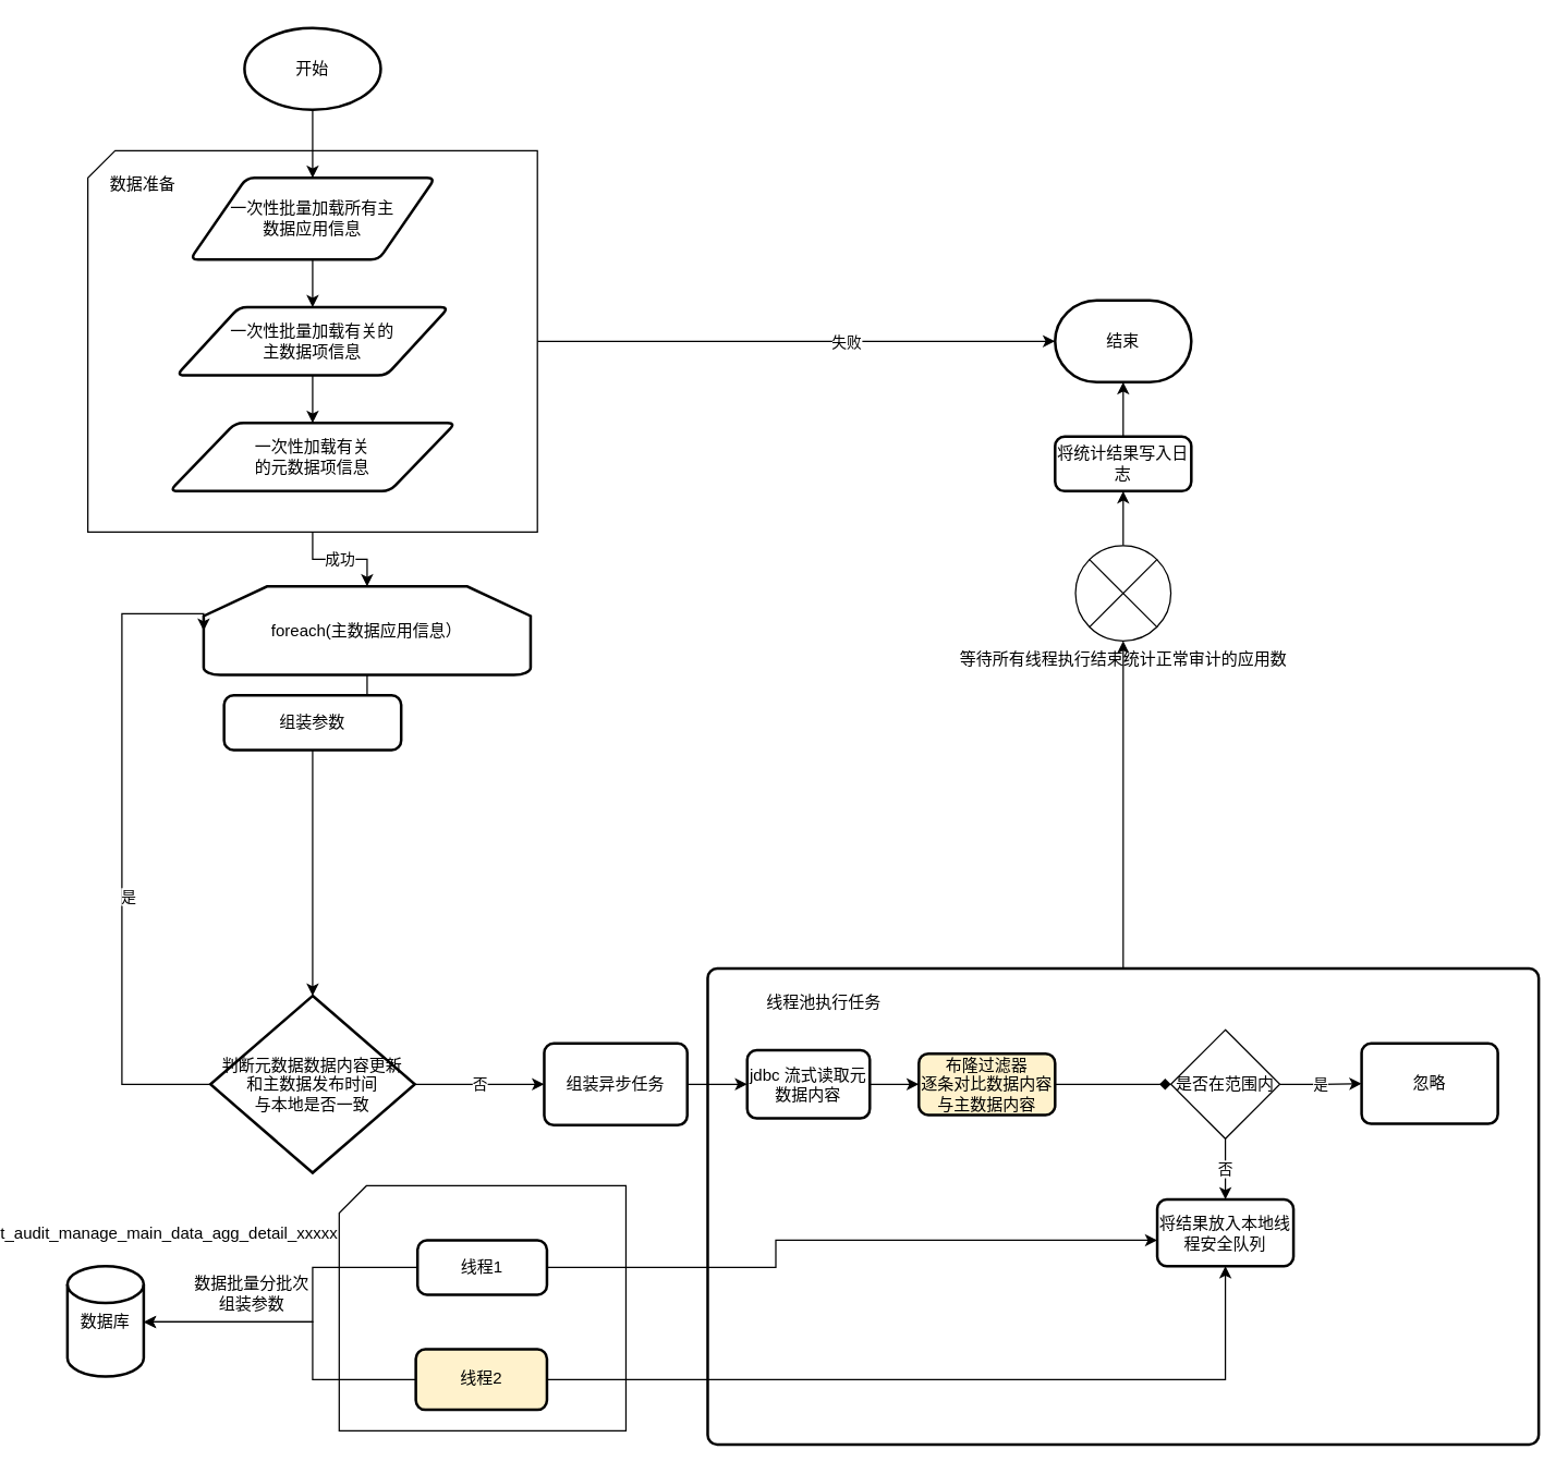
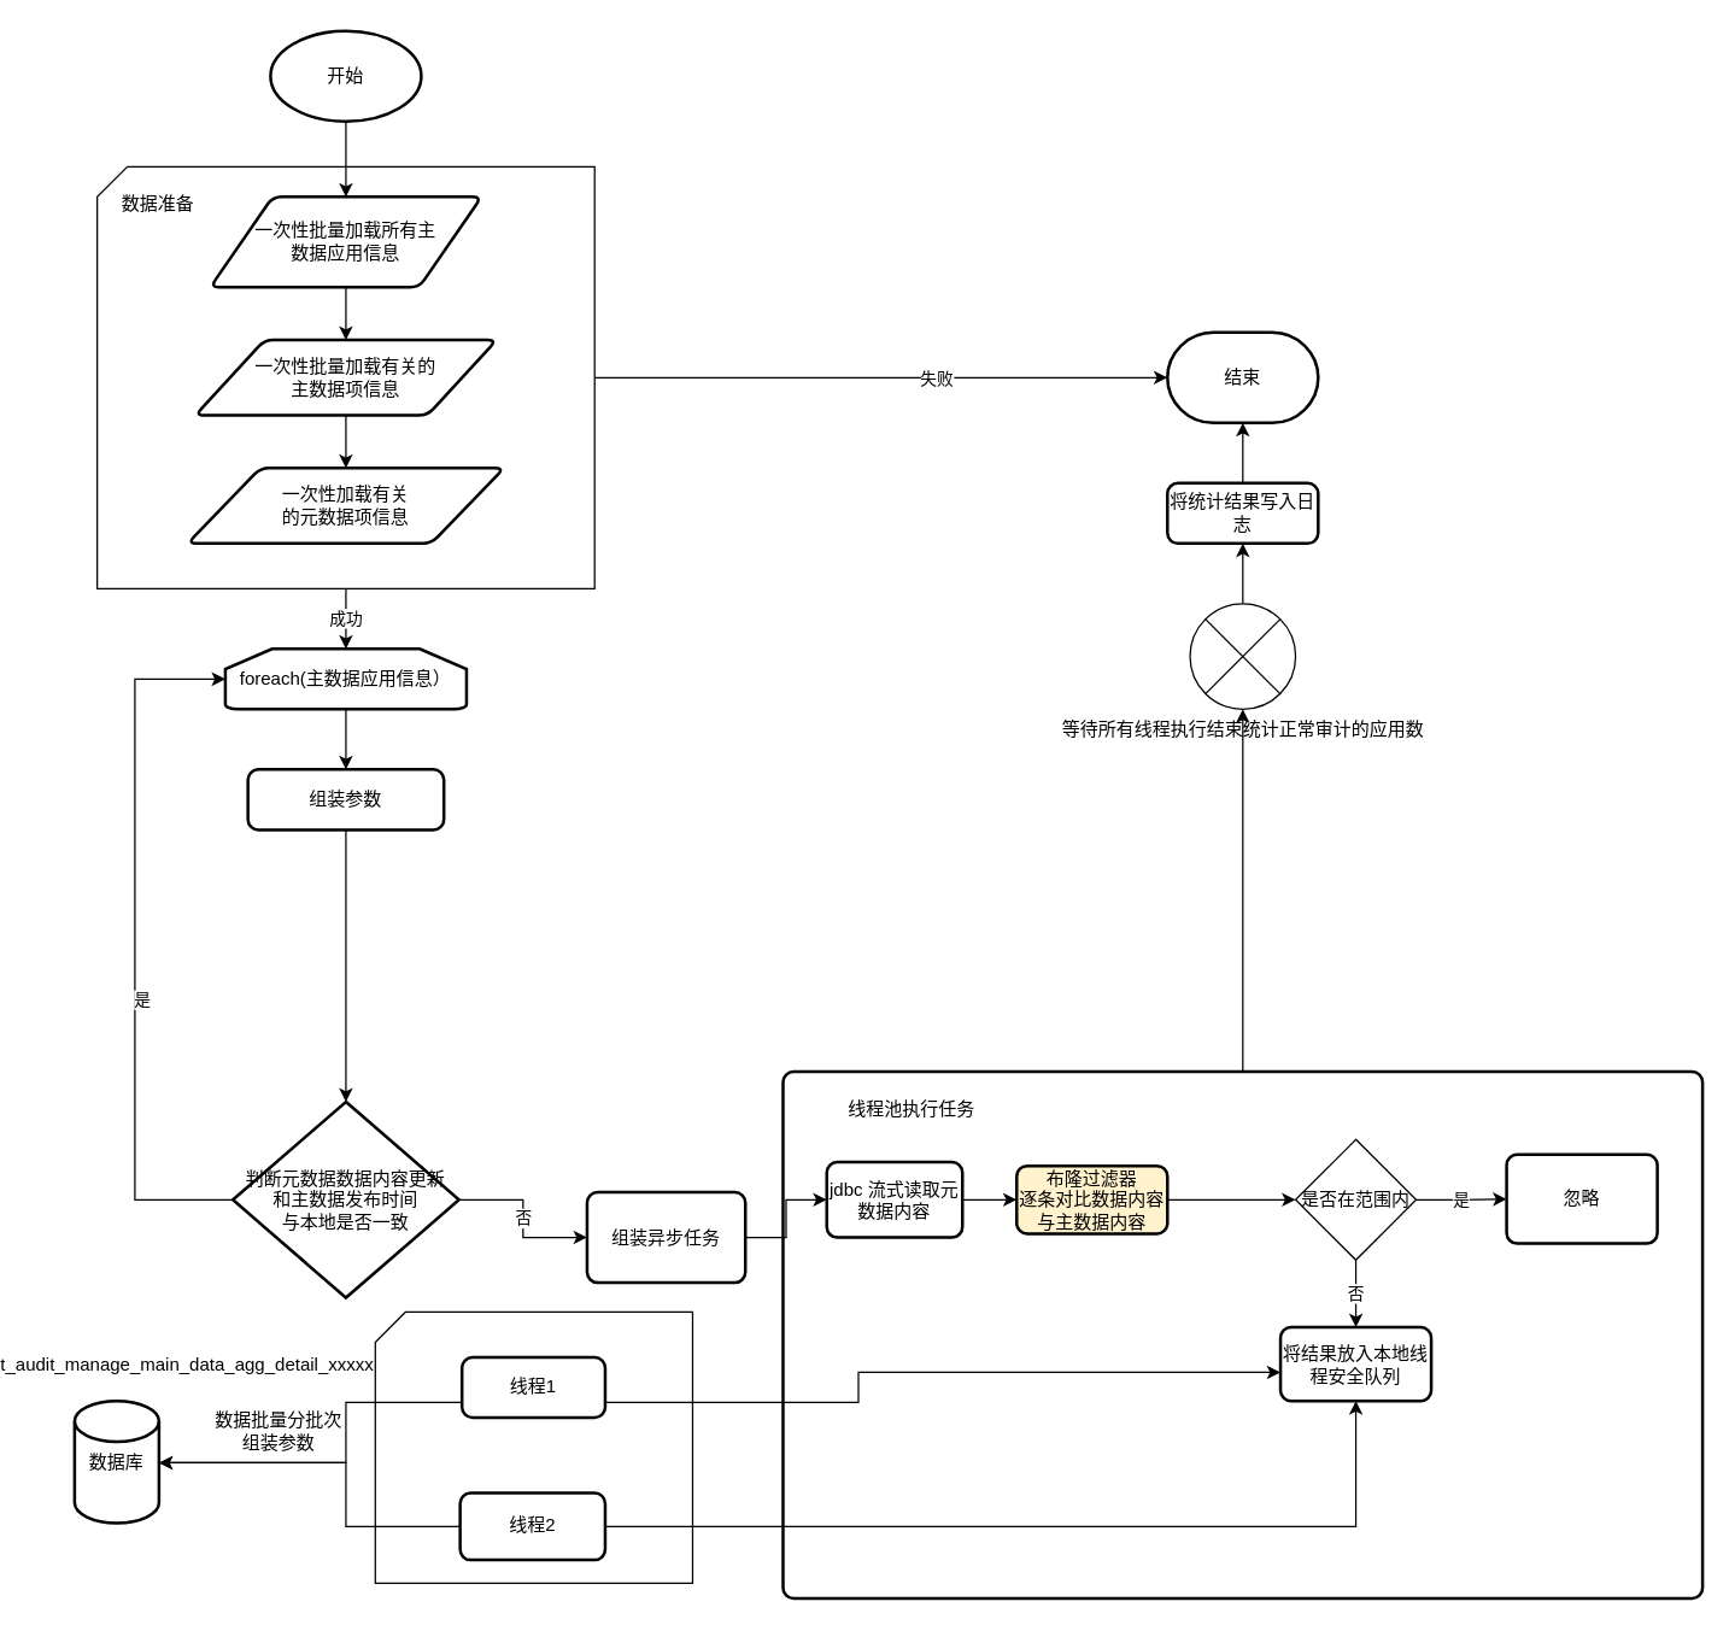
  <mxCell id="0" />
  <mxCell id="1" parent="0" />
  <mxCell id="2" value="" style="edgeStyle=orthogonalEdgeStyle;rounded=0;orthogonalLoop=1;jettySize=auto;html=1;" parent="1" source="5" target="14" edge="1"><mxGeometry relative="1" as="geometry" /></mxCell>
  <mxCell id="3" value="失败" style="edgeLabel;html=1;align=center;verticalAlign=middle;resizable=0;points=[];" parent="2" vertex="1" connectable="0"><mxGeometry x="0.187" relative="1" as="geometry"><mxPoint as="offset" /></mxGeometry></mxCell>
  <mxCell id="4" value="成功" style="edgeStyle=orthogonalEdgeStyle;rounded=0;orthogonalLoop=1;jettySize=auto;html=1;" parent="1" source="5" target="16" edge="1"><mxGeometry relative="1" as="geometry" /></mxCell>
  <mxCell id="5" value="" style="verticalLabelPosition=bottom;verticalAlign=top;html=1;shape=card;whiteSpace=wrap;size=20;arcSize=12;" parent="1" vertex="1"><mxGeometry x="35" y="110" width="330" height="280" as="geometry" /></mxCell>
  <mxCell id="6" value="" style="edgeStyle=orthogonalEdgeStyle;rounded=0;orthogonalLoop=1;jettySize=auto;html=1;" parent="1" source="7" target="9" edge="1"><mxGeometry relative="1" as="geometry" /></mxCell>
  <mxCell id="7" value="开始" style="strokeWidth=2;html=1;shape=mxgraph.flowchart.start_1;whiteSpace=wrap;" parent="1" vertex="1"><mxGeometry x="150" y="20" width="100" height="60" as="geometry" /></mxCell>
  <mxCell id="8" value="" style="edgeStyle=orthogonalEdgeStyle;rounded=0;orthogonalLoop=1;jettySize=auto;html=1;" parent="1" source="9" target="11" edge="1"><mxGeometry relative="1" as="geometry" /></mxCell>
  <mxCell id="9" value="一次性批量加载所有主&lt;br&gt;数据应用信息" style="shape=parallelogram;html=1;strokeWidth=2;perimeter=parallelogramPerimeter;whiteSpace=wrap;rounded=1;arcSize=12;size=0.23;" parent="1" vertex="1"><mxGeometry x="110" y="130" width="180" height="60" as="geometry" /></mxCell>
  <mxCell id="10" value="" style="edgeStyle=orthogonalEdgeStyle;rounded=0;orthogonalLoop=1;jettySize=auto;html=1;" parent="1" source="11" target="12" edge="1"><mxGeometry relative="1" as="geometry" /></mxCell>
  <mxCell id="11" value="一次性批量加载有关的&lt;br&gt;主数据项信息" style="shape=parallelogram;html=1;strokeWidth=2;perimeter=parallelogramPerimeter;whiteSpace=wrap;rounded=1;arcSize=12;size=0.23;" parent="1" vertex="1"><mxGeometry x="100" y="225" width="200" height="50" as="geometry" /></mxCell>
  <mxCell id="12" value="一次性加载有关&lt;br&gt;的元数据项信息" style="shape=parallelogram;html=1;strokeWidth=2;perimeter=parallelogramPerimeter;whiteSpace=wrap;rounded=1;arcSize=12;size=0.23;" parent="1" vertex="1"><mxGeometry x="95" y="310" width="210" height="50" as="geometry" /></mxCell>
  <mxCell id="13" value="数据准备" style="text;html=1;resizable=0;autosize=1;align=center;verticalAlign=middle;points=[];fillColor=none;strokeColor=none;rounded=0;" parent="1" vertex="1"><mxGeometry x="40" y="120" width="70" height="30" as="geometry" /></mxCell>
  <mxCell id="14" value="结束" style="strokeWidth=2;html=1;shape=mxgraph.flowchart.terminator;whiteSpace=wrap;" parent="1" vertex="1"><mxGeometry x="745" y="220" width="100" height="60" as="geometry" /></mxCell>
  <mxCell id="15" value="" style="edgeStyle=orthogonalEdgeStyle;rounded=0;orthogonalLoop=1;jettySize=auto;html=1;" parent="1" source="16" target="18" edge="1"><mxGeometry relative="1" as="geometry" /></mxCell>
- <mxCell id="16" value="foreach(主数据应用信息）" style="strokeWidth=2;html=1;shape=mxgraph.flowchart.loop_limit;whiteSpace=wrap;" parent="1" vertex="1"><mxGeometry x="120" y="430" width="240" height="65" as="geometry" /></mxCell>
+ <mxCell id="16" value="foreach(主数据应用信息）" style="strokeWidth=2;html=1;shape=mxgraph.flowchart.loop_limit;whiteSpace=wrap;" parent="1" vertex="1"><mxGeometry x="120" y="430" width="160" height="40" as="geometry" /></mxCell>
  <mxCell id="17" value="" style="edgeStyle=orthogonalEdgeStyle;rounded=0;orthogonalLoop=1;jettySize=auto;html=1;" parent="1" source="18" target="35" edge="1"><mxGeometry relative="1" as="geometry" /></mxCell>
  <mxCell id="18" value="组装参数" style="rounded=1;whiteSpace=wrap;html=1;absoluteArcSize=1;arcSize=14;strokeWidth=2;" parent="1" vertex="1"><mxGeometry x="135" y="510" width="130" height="40" as="geometry" /></mxCell>
  <mxCell id="19" value="" style="edgeStyle=orthogonalEdgeStyle;rounded=0;orthogonalLoop=1;jettySize=auto;html=1;" parent="1" source="20" target="29" edge="1"><mxGeometry relative="1" as="geometry" /></mxCell>
  <mxCell id="20" value="" style="rounded=1;whiteSpace=wrap;html=1;absoluteArcSize=1;arcSize=14;strokeWidth=2;fontFamily=Helvetica;fontSize=12;fontColor=default;align=center;strokeColor=default;fillColor=default;" parent="1" vertex="1"><mxGeometry x="490" y="710.5" width="610" height="349.5" as="geometry" /></mxCell>
  <mxCell id="21" value="" style="edgeStyle=orthogonalEdgeStyle;rounded=0;orthogonalLoop=1;jettySize=auto;html=1;" parent="1" source="22" target="24" edge="1"><mxGeometry relative="1" as="geometry" /></mxCell>
  <mxCell id="22" value="jdbc 流式读取元数据内容" style="rounded=1;whiteSpace=wrap;html=1;absoluteArcSize=1;arcSize=14;strokeWidth=2;" parent="1" vertex="1"><mxGeometry x="519" y="770.5" width="90" height="50" as="geometry" /></mxCell>
- <mxCell id="23" value="" style="edgeStyle=orthogonalEdgeStyle;rounded=0;orthogonalLoop=1;jettySize=auto;html=1;endArrow=diamond;" parent="1" source="24" target="38" edge="1"><mxGeometry relative="1" as="geometry" /></mxCell>
+ <mxCell id="23" value="" style="edgeStyle=orthogonalEdgeStyle;rounded=0;orthogonalLoop=1;jettySize=auto;html=1;" parent="1" source="24" target="38" edge="1"><mxGeometry relative="1" as="geometry" /></mxCell>
  <mxCell id="24" value="布隆过滤器&lt;br&gt;逐条对比数据内容与主数据内容" style="rounded=1;whiteSpace=wrap;html=1;absoluteArcSize=1;arcSize=14;strokeWidth=2;fillColor=#fff2cc;" parent="1" vertex="1"><mxGeometry x="645" y="773" width="100" height="45" as="geometry" /></mxCell>
  <mxCell id="25" value="" style="edgeStyle=orthogonalEdgeStyle;rounded=0;orthogonalLoop=1;jettySize=auto;html=1;" parent="1" source="26" target="22" edge="1"><mxGeometry relative="1" as="geometry" /></mxCell>
- <mxCell id="26" value="组装异步任务" style="rounded=1;whiteSpace=wrap;html=1;absoluteArcSize=1;arcSize=14;strokeWidth=2;" parent="1" vertex="1"><mxGeometry x="370" y="765.5" width="105" height="60" as="geometry" /></mxCell>
+ <mxCell id="26" value="组装异步任务" style="rounded=1;whiteSpace=wrap;html=1;absoluteArcSize=1;arcSize=14;strokeWidth=2;" parent="1" vertex="1"><mxGeometry x="360" y="790.5" width="105" height="60" as="geometry" /></mxCell>
  <mxCell id="27" value="线程池执行任务" style="text;html=1;resizable=0;autosize=1;align=center;verticalAlign=middle;points=[];fillColor=none;strokeColor=none;rounded=0;" parent="1" vertex="1"><mxGeometry x="520" y="720.5" width="110" height="30" as="geometry" /></mxCell>
  <mxCell id="28" value="" style="edgeStyle=orthogonalEdgeStyle;rounded=0;orthogonalLoop=1;jettySize=auto;html=1;" parent="1" source="29" target="31" edge="1"><mxGeometry relative="1" as="geometry" /></mxCell>
  <mxCell id="29" value="等待所有线程执行结束统计正常审计的应用数" style="verticalLabelPosition=bottom;verticalAlign=top;html=1;shape=mxgraph.flowchart.or;" parent="1" vertex="1"><mxGeometry x="760" y="400" width="70" height="70" as="geometry" /></mxCell>
  <mxCell id="30" value="" style="edgeStyle=orthogonalEdgeStyle;rounded=0;orthogonalLoop=1;jettySize=auto;html=1;" parent="1" source="31" target="14" edge="1"><mxGeometry relative="1" as="geometry" /></mxCell>
  <mxCell id="31" value="将统计结果写入日志" style="rounded=1;whiteSpace=wrap;html=1;absoluteArcSize=1;arcSize=14;strokeWidth=2;" parent="1" vertex="1"><mxGeometry x="745" y="320" width="100" height="40" as="geometry" /></mxCell>
  <mxCell id="32" value="否" style="edgeStyle=orthogonalEdgeStyle;rounded=0;orthogonalLoop=1;jettySize=auto;html=1;" parent="1" source="35" target="26" edge="1"><mxGeometry relative="1" as="geometry" /></mxCell>
  <mxCell id="33" style="edgeStyle=orthogonalEdgeStyle;rounded=0;orthogonalLoop=1;jettySize=auto;html=1;entryX=0;entryY=0.5;entryDx=0;entryDy=0;entryPerimeter=0;" parent="1" source="35" target="16" edge="1"><mxGeometry relative="1" as="geometry"><Array as="points"><mxPoint x="60" y="796" /><mxPoint x="60" y="450" /></Array></mxGeometry></mxCell>
  <mxCell id="34" value="是" style="edgeLabel;html=1;align=center;verticalAlign=middle;resizable=0;points=[];" parent="33" vertex="1" connectable="0"><mxGeometry x="-0.156" y="-4" relative="1" as="geometry"><mxPoint y="1" as="offset" /></mxGeometry></mxCell>
  <mxCell id="35" value="判断元数据数据内容更新&lt;br&gt;和主数据发布时间&lt;br&gt;与本地是否一致" style="strokeWidth=2;html=1;shape=mxgraph.flowchart.decision;whiteSpace=wrap;" parent="1" vertex="1"><mxGeometry x="125" y="730.5" width="150" height="130" as="geometry" /></mxCell>
  <mxCell id="36" value="是" style="edgeStyle=orthogonalEdgeStyle;rounded=0;orthogonalLoop=1;jettySize=auto;html=1;" parent="1" source="38" target="39" edge="1"><mxGeometry relative="1" as="geometry" /></mxCell>
  <mxCell id="37" value="否" style="edgeStyle=orthogonalEdgeStyle;rounded=0;orthogonalLoop=1;jettySize=auto;html=1;" parent="1" source="38" target="40" edge="1"><mxGeometry relative="1" as="geometry" /></mxCell>
  <mxCell id="38" value="是否在范围内" style="rhombus;whiteSpace=wrap;html=1;" parent="1" vertex="1"><mxGeometry x="830" y="755.5" width="80" height="80" as="geometry" /></mxCell>
  <mxCell id="39" value="忽略" style="rounded=1;whiteSpace=wrap;html=1;absoluteArcSize=1;arcSize=14;strokeWidth=2;" parent="1" vertex="1"><mxGeometry x="970" y="765.5" width="100" height="59" as="geometry" /></mxCell>
  <mxCell id="40" value="将结果放入本地线程安全队列" style="rounded=1;whiteSpace=wrap;html=1;absoluteArcSize=1;arcSize=14;strokeWidth=2;" parent="1" vertex="1"><mxGeometry x="820" y="880" width="100" height="49" as="geometry" /></mxCell>
  <mxCell id="41" value="数据库" style="strokeWidth=2;html=1;shape=mxgraph.flowchart.database;whiteSpace=wrap;" parent="1" vertex="1"><mxGeometry x="20" y="929" width="56" height="81" as="geometry" /></mxCell>
  <mxCell id="42" value="" style="verticalLabelPosition=bottom;verticalAlign=top;html=1;shape=card;whiteSpace=wrap;size=20;arcSize=12;" parent="1" vertex="1"><mxGeometry x="219.5" y="870" width="210.5" height="180" as="geometry" /></mxCell>
  <mxCell id="43" style="edgeStyle=orthogonalEdgeStyle;rounded=0;orthogonalLoop=1;jettySize=auto;html=1;" parent="1" source="45" target="40" edge="1"><mxGeometry relative="1" as="geometry"><Array as="points"><mxPoint x="540" y="930" /><mxPoint x="540" y="910" /></Array></mxGeometry></mxCell>
  <mxCell id="44" style="edgeStyle=orthogonalEdgeStyle;rounded=0;orthogonalLoop=1;jettySize=auto;html=1;" parent="1" source="45" target="41" edge="1"><mxGeometry relative="1" as="geometry"><Array as="points"><mxPoint x="200" y="930" /><mxPoint x="200" y="970" /></Array></mxGeometry></mxCell>
- <mxCell id="45" value="线程1" style="rounded=1;whiteSpace=wrap;html=1;absoluteArcSize=1;arcSize=14;strokeWidth=2;" parent="1" vertex="1"><mxGeometry x="277" y="910" width="95" height="40" as="geometry" /></mxCell>
+ <mxCell id="45" value="线程1" style="rounded=1;whiteSpace=wrap;html=1;absoluteArcSize=1;arcSize=14;strokeWidth=2;" parent="1" vertex="1"><mxGeometry x="277" y="900" width="95" height="40" as="geometry" /></mxCell>
  <mxCell id="46" style="edgeStyle=orthogonalEdgeStyle;rounded=0;orthogonalLoop=1;jettySize=auto;html=1;" parent="1" source="48" target="40" edge="1"><mxGeometry relative="1" as="geometry" /></mxCell>
  <mxCell id="47" style="edgeStyle=orthogonalEdgeStyle;rounded=0;orthogonalLoop=1;jettySize=auto;html=1;" parent="1" source="48" target="41" edge="1"><mxGeometry relative="1" as="geometry"><Array as="points"><mxPoint x="200" y="1012" /><mxPoint x="200" y="970" /></Array></mxGeometry></mxCell>
- <mxCell id="48" value="线程2" style="rounded=1;whiteSpace=wrap;html=1;absoluteArcSize=1;arcSize=14;strokeWidth=2;fillColor=#fff2cc;" parent="1" vertex="1"><mxGeometry x="275.75" y="990" width="96.25" height="44.5" as="geometry" /></mxCell>
+ <mxCell id="48" value="线程2" style="rounded=1;whiteSpace=wrap;html=1;absoluteArcSize=1;arcSize=14;strokeWidth=2;" parent="1" vertex="1"><mxGeometry x="275.75" y="990" width="96.25" height="44.5" as="geometry" /></mxCell>
  <mxCell id="49" value="数据批量分批次&lt;br&gt;组装参数" style="text;html=1;resizable=0;autosize=1;align=center;verticalAlign=middle;points=[];fillColor=none;strokeColor=none;rounded=0;" parent="1" vertex="1"><mxGeometry x="100" y="929" width="110" height="40" as="geometry" /></mxCell>
  <mxCell id="50" value="t_audit_manage_main_data_agg_detail_xxxxx" style="text;strokeColor=none;align=center;fillColor=none;html=1;verticalAlign=middle;whiteSpace=wrap;rounded=0;" vertex="1" parent="1"><mxGeometry x="65" y="889.5" width="60" height="30" as="geometry" /></mxCell>
